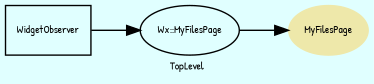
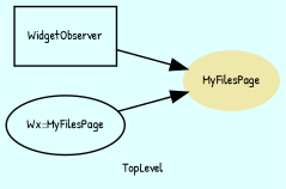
  digraph {
    bgcolor=lightcyan1
    compound=true
    fontname="Patrick Hand"
    fontsize=8
    label=TopLevel
    rankdir=LR
    node [color=black fontname="Patrick Hand" fontsize=8]
    edge [fontname="Patrick Hand"]
    n1 [color=palegoldenrod fontcolor=black label=MyFilesPage shape=ellipse style=filled]
    n2 [label=WidgetObserver shape=box]
    n3 [label="Wx::MyFilesPage"]
-   n2 -> n3
+   n2 -> n1
    n3 -> n1
  }
